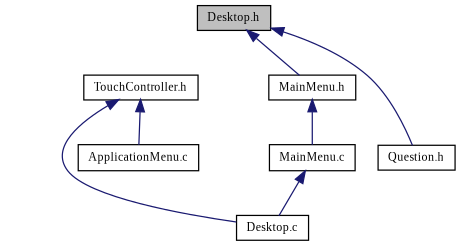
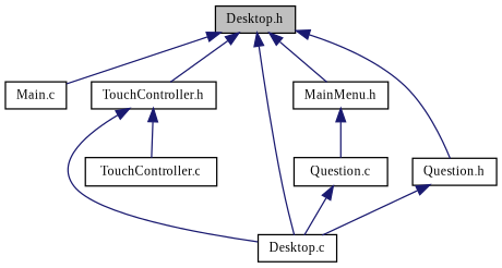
  digraph {
    node [color=black fillcolor=white fontname=TimesNewRoman fontsize=10 shape=record style=filled]
    edge [color=midnightblue dir=back fontname=TimesNewRoman fontsize=10 labelfontname=TimesNewRoman labelfontsize=10 style=solid]
    n1 [fillcolor=grey75 fontcolor=black height=0.2 label="Desktop.h" width=0.4]
+   n2 [height=0.2 label="Main.c" width=0.4]
    n3 [height=0.2 label="TouchController.h" width=0.4]
    n4 [height=0.2 label="Desktop.c" width=0.4]
    n5 [height=0.2 label="MainMenu.h" width=0.4]
    n6 [height=0.2 label="Question.h" width=0.4]
-   n7 [height=0.2 label="ApplicationMenu.c" width=0.4]
-   n8 [height=0.2 label="MainMenu.c" width=0.4]
+   n7 [height=0.2 label="TouchController.c" width=0.4]
+   n8 [height=0.2 label="Question.c" width=0.4]
+   n1 -> n2
+   n1 -> n3
+   n1 -> n4
    n1 -> n5
    n1 -> n6
    n3 -> n4
    n3 -> n7
    n5 -> n8
+   n6 -> n4
    n8 -> n4
  }
